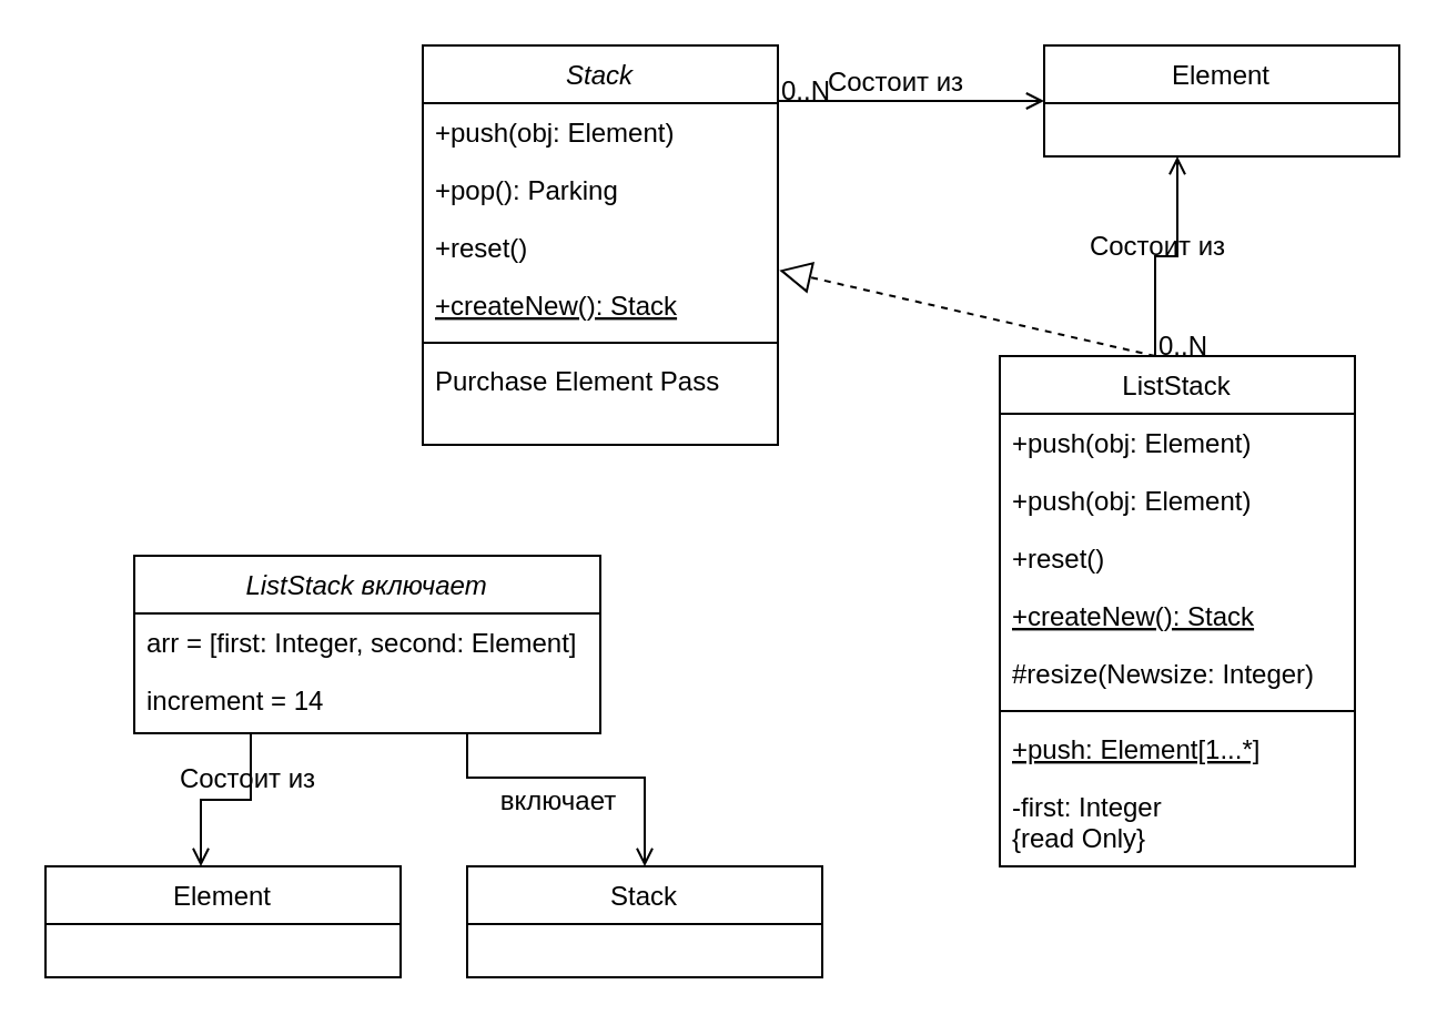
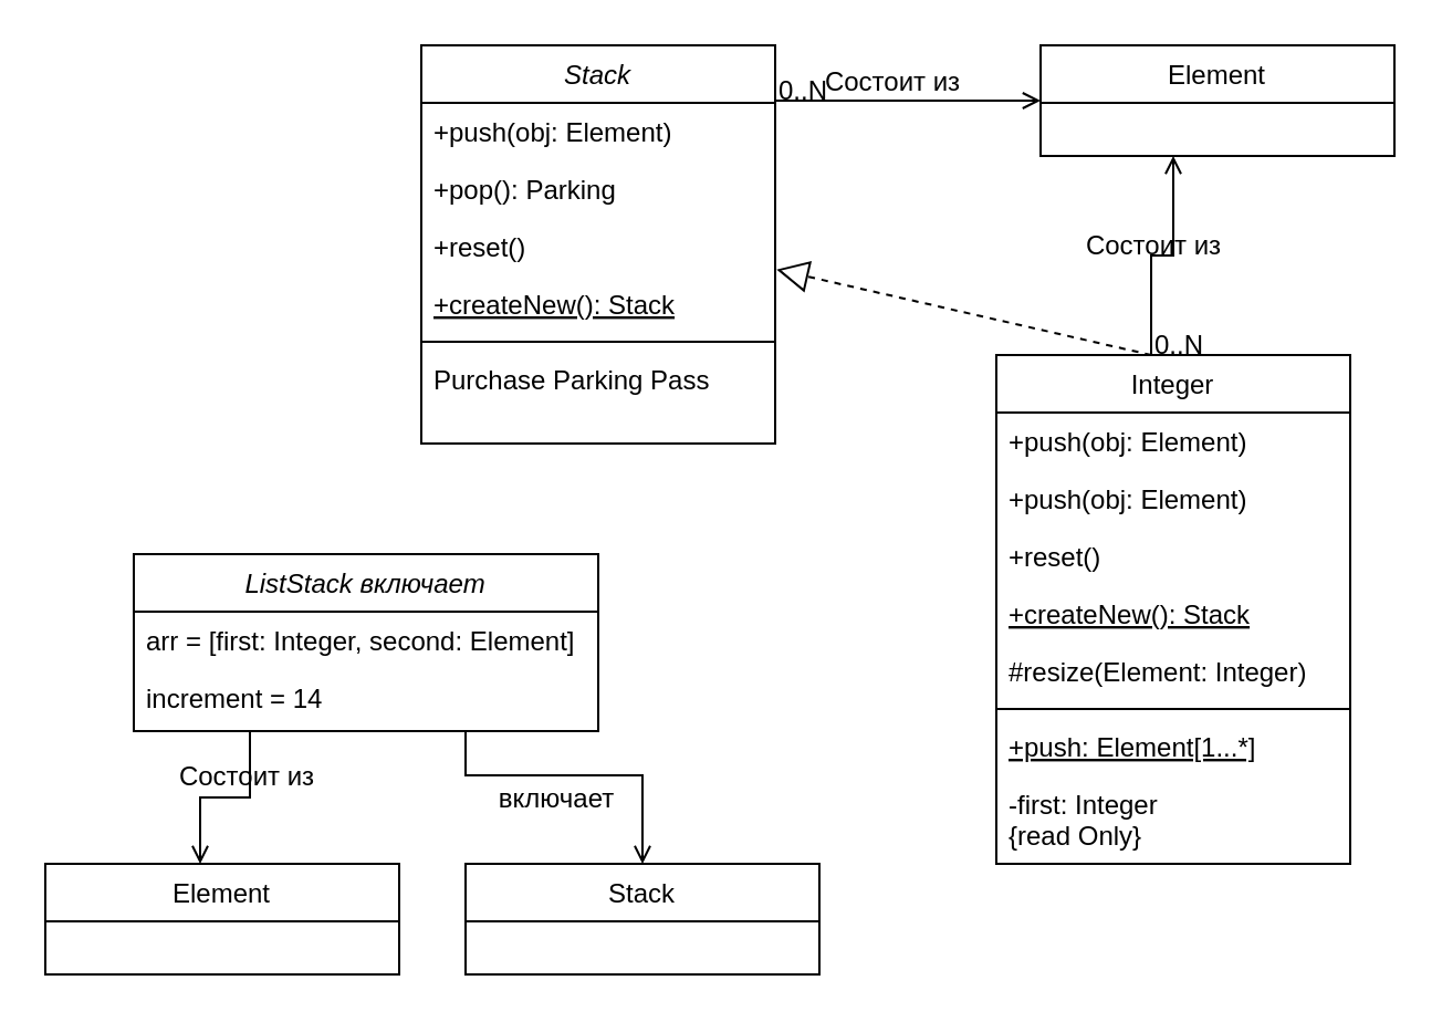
  <mxCell id="0" />
  <mxCell id="1" parent="0" />
  <mxCell id="2" value="Stack" style="swimlane;fontStyle=2;align=center;verticalAlign=top;childLayout=stackLayout;horizontal=1;startSize=26;horizontalStack=0;resizeParent=1;resizeLast=0;collapsible=1;marginBottom=0;rounded=0;shadow=0;strokeWidth=1;" vertex="1" parent="1"><mxGeometry x="190" y="20" width="160" height="180" as="geometry"><mxRectangle x="230" y="140" width="160" height="26" as="alternateBounds" /></mxGeometry></mxCell>
  <mxCell id="3" value="+push(obj: Element)&#10;&#10;" style="text;align=left;verticalAlign=top;spacingLeft=4;spacingRight=4;overflow=hidden;rotatable=0;points=[[0,0.5],[1,0.5]];portConstraint=eastwest;" vertex="1" parent="2"><mxGeometry y="26" width="160" height="26" as="geometry" /></mxCell>
  <mxCell id="4" value="+pop(): Parking" style="text;align=left;verticalAlign=top;spacingLeft=4;spacingRight=4;overflow=hidden;rotatable=0;points=[[0,0.5],[1,0.5]];portConstraint=eastwest;rounded=0;shadow=0;html=0;" vertex="1" parent="2"><mxGeometry y="52" width="160" height="26" as="geometry" /></mxCell>
  <mxCell id="5" value="+reset()" style="text;align=left;verticalAlign=top;spacingLeft=4;spacingRight=4;overflow=hidden;rotatable=0;points=[[0,0.5],[1,0.5]];portConstraint=eastwest;rounded=0;shadow=0;html=0;" vertex="1" parent="2"><mxGeometry y="78" width="160" height="26" as="geometry" /></mxCell>
  <mxCell id="6" value="+createNew(): Stack" style="text;align=left;verticalAlign=top;spacingLeft=4;spacingRight=4;overflow=hidden;rotatable=0;points=[[0,0.5],[1,0.5]];portConstraint=eastwest;fontStyle=4" vertex="1" parent="2"><mxGeometry y="104" width="160" height="26" as="geometry" /></mxCell>
  <mxCell id="7" value="" style="line;html=1;strokeWidth=1;align=left;verticalAlign=middle;spacingTop=-1;spacingLeft=3;spacingRight=3;rotatable=0;labelPosition=right;points=[];portConstraint=eastwest;" vertex="1" parent="2"><mxGeometry y="130" width="160" height="8" as="geometry" /></mxCell>
- <mxCell id="8" value="Purchase Element Pass" style="text;align=left;verticalAlign=top;spacingLeft=4;spacingRight=4;overflow=hidden;rotatable=0;points=[[0,0.5],[1,0.5]];portConstraint=eastwest;" vertex="1" parent="2"><mxGeometry y="138" width="160" height="26" as="geometry" /></mxCell>
- <mxCell id="9" value="ListStack" style="swimlane;fontStyle=0;align=center;verticalAlign=top;childLayout=stackLayout;horizontal=1;startSize=26;horizontalStack=0;resizeParent=1;resizeLast=0;collapsible=1;marginBottom=0;rounded=0;shadow=0;strokeWidth=1;" vertex="1" parent="1"><mxGeometry x="450" y="160" width="160" height="230" as="geometry"><mxRectangle x="130" y="380" width="160" height="26" as="alternateBounds" /></mxGeometry></mxCell>
+ <mxCell id="8" value="Purchase Parking Pass" style="text;align=left;verticalAlign=top;spacingLeft=4;spacingRight=4;overflow=hidden;rotatable=0;points=[[0,0.5],[1,0.5]];portConstraint=eastwest;" vertex="1" parent="2"><mxGeometry y="138" width="160" height="26" as="geometry" /></mxCell>
+ <mxCell id="9" value="Integer" style="swimlane;fontStyle=0;align=center;verticalAlign=top;childLayout=stackLayout;horizontal=1;startSize=26;horizontalStack=0;resizeParent=1;resizeLast=0;collapsible=1;marginBottom=0;rounded=0;shadow=0;strokeWidth=1;" vertex="1" parent="1"><mxGeometry x="450" y="160" width="160" height="230" as="geometry"><mxRectangle x="130" y="380" width="160" height="26" as="alternateBounds" /></mxGeometry></mxCell>
  <mxCell id="10" value="+push(obj: Element)&#10;&#10;" style="text;align=left;verticalAlign=top;spacingLeft=4;spacingRight=4;overflow=hidden;rotatable=0;points=[[0,0.5],[1,0.5]];portConstraint=eastwest;" vertex="1" parent="9"><mxGeometry y="26" width="160" height="26" as="geometry" /></mxCell>
  <mxCell id="11" value="+push(obj: Element)&#10;&#10;" style="text;align=left;verticalAlign=top;spacingLeft=4;spacingRight=4;overflow=hidden;rotatable=0;points=[[0,0.5],[1,0.5]];portConstraint=eastwest;" vertex="1" parent="9"><mxGeometry y="52" width="160" height="26" as="geometry" /></mxCell>
  <mxCell id="12" value="+reset()" style="text;align=left;verticalAlign=top;spacingLeft=4;spacingRight=4;overflow=hidden;rotatable=0;points=[[0,0.5],[1,0.5]];portConstraint=eastwest;" vertex="1" parent="9"><mxGeometry y="78" width="160" height="26" as="geometry" /></mxCell>
  <mxCell id="13" value="+createNew(): Stack" style="text;align=left;verticalAlign=top;spacingLeft=4;spacingRight=4;overflow=hidden;rotatable=0;points=[[0,0.5],[1,0.5]];portConstraint=eastwest;rounded=0;shadow=0;html=0;fontStyle=4" vertex="1" parent="9"><mxGeometry y="104" width="160" height="26" as="geometry" /></mxCell>
- <mxCell id="14" value="#resize(Newsize: Integer)" style="text;align=left;verticalAlign=top;spacingLeft=4;spacingRight=4;overflow=hidden;rotatable=0;points=[[0,0.5],[1,0.5]];portConstraint=eastwest;" vertex="1" parent="9"><mxGeometry y="130" width="160" height="26" as="geometry" /></mxCell>
+ <mxCell id="14" value="#resize(Element: Integer)" style="text;align=left;verticalAlign=top;spacingLeft=4;spacingRight=4;overflow=hidden;rotatable=0;points=[[0,0.5],[1,0.5]];portConstraint=eastwest;" vertex="1" parent="9"><mxGeometry y="130" width="160" height="26" as="geometry" /></mxCell>
  <mxCell id="15" value="" style="line;html=1;strokeWidth=1;align=left;verticalAlign=middle;spacingTop=-1;spacingLeft=3;spacingRight=3;rotatable=0;labelPosition=right;points=[];portConstraint=eastwest;" vertex="1" parent="9"><mxGeometry y="156" width="160" height="8" as="geometry" /></mxCell>
  <mxCell id="16" value="+push: Element[1...*]" style="text;align=left;verticalAlign=top;spacingLeft=4;spacingRight=4;overflow=hidden;rotatable=0;points=[[0,0.5],[1,0.5]];portConstraint=eastwest;fontStyle=4" vertex="1" parent="9"><mxGeometry y="164" width="160" height="26" as="geometry" /></mxCell>
  <mxCell id="17" value="-first: Integer &#10;{read Only}" style="text;align=left;verticalAlign=top;spacingLeft=4;spacingRight=4;overflow=hidden;rotatable=0;points=[[0,0.5],[1,0.5]];portConstraint=eastwest;" vertex="1" parent="9"><mxGeometry y="190" width="160" height="40" as="geometry" /></mxCell>
  <mxCell id="18" value="" style="endArrow=open;shadow=0;strokeWidth=1;rounded=0;endFill=1;edgeStyle=elbowEdgeStyle;elbow=vertical;" edge="1" parent="1" source="2" target="21"><mxGeometry x="0.5" y="41" relative="1" as="geometry"><mxPoint x="350" y="92" as="sourcePoint" /><mxPoint x="480" y="110" as="targetPoint" /><mxPoint x="-40" y="32" as="offset" /></mxGeometry></mxCell>
  <mxCell id="19" value="0..N" style="resizable=0;align=left;verticalAlign=bottom;labelBackgroundColor=none;fontSize=12;" connectable="0" vertex="1" parent="18"><mxGeometry x="-1" relative="1" as="geometry"><mxPoint y="4" as="offset" /></mxGeometry></mxCell>
  <mxCell id="20" value="Состоит из" style="text;html=1;resizable=0;points=[];;align=center;verticalAlign=middle;labelBackgroundColor=none;rounded=0;shadow=0;strokeWidth=1;fontSize=12;" connectable="0" vertex="1" parent="18"><mxGeometry x="0.5" y="49" relative="1" as="geometry"><mxPoint x="-38" y="40" as="offset" /></mxGeometry></mxCell>
  <mxCell id="21" value="Element" style="swimlane;fontStyle=0;align=center;verticalAlign=top;childLayout=stackLayout;horizontal=1;startSize=26;horizontalStack=0;resizeParent=1;resizeLast=0;collapsible=1;marginBottom=0;rounded=0;shadow=0;strokeWidth=1;" vertex="1" parent="1"><mxGeometry x="470" y="20" width="160" height="50" as="geometry"><mxRectangle x="340" y="380" width="170" height="26" as="alternateBounds" /></mxGeometry></mxCell>
  <mxCell id="22" value="" style="endArrow=block;dashed=1;endFill=0;endSize=12;html=1;rounded=0;exitX=0.438;exitY=0;exitDx=0;exitDy=0;exitPerimeter=0;entryX=1.004;entryY=0.897;entryDx=0;entryDy=0;entryPerimeter=0;" edge="1" parent="1" source="9" target="5"><mxGeometry width="160" relative="1" as="geometry"><mxPoint x="290" y="230" as="sourcePoint" /><mxPoint x="450" y="230" as="targetPoint" /></mxGeometry></mxCell>
  <mxCell id="23" value="" style="endArrow=open;shadow=0;strokeWidth=1;rounded=0;endFill=1;edgeStyle=elbowEdgeStyle;elbow=vertical;" edge="1" parent="1"><mxGeometry x="0.5" y="41" relative="1" as="geometry"><mxPoint x="520" y="160" as="sourcePoint" /><mxPoint x="530" y="70" as="targetPoint" /><mxPoint x="-40" y="32" as="offset" /></mxGeometry></mxCell>
  <mxCell id="24" value="0..N" style="resizable=0;align=left;verticalAlign=bottom;labelBackgroundColor=none;fontSize=12;" connectable="0" vertex="1" parent="23"><mxGeometry x="-1" relative="1" as="geometry"><mxPoint y="4" as="offset" /></mxGeometry></mxCell>
  <mxCell id="25" value="Состоит из" style="text;html=1;resizable=0;points=[];;align=center;verticalAlign=middle;labelBackgroundColor=none;rounded=0;shadow=0;strokeWidth=1;fontSize=12;" connectable="0" vertex="1" parent="23"><mxGeometry x="0.5" y="49" relative="1" as="geometry"><mxPoint x="39" y="15" as="offset" /></mxGeometry></mxCell>
  <mxCell id="26" value="ListStack включает" style="swimlane;fontStyle=2;align=center;verticalAlign=top;childLayout=stackLayout;horizontal=1;startSize=26;horizontalStack=0;resizeParent=1;resizeLast=0;collapsible=1;marginBottom=0;rounded=0;shadow=0;strokeWidth=1;" vertex="1" parent="1"><mxGeometry x="60" y="250" width="210" height="80" as="geometry"><mxRectangle x="230" y="140" width="160" height="26" as="alternateBounds" /></mxGeometry></mxCell>
  <mxCell id="27" value="arr = [first: Integer, second: Element]" style="text;align=left;verticalAlign=top;spacingLeft=4;spacingRight=4;overflow=hidden;rotatable=0;points=[[0,0.5],[1,0.5]];portConstraint=eastwest;" vertex="1" parent="26"><mxGeometry y="26" width="210" height="26" as="geometry" /></mxCell>
  <mxCell id="28" value="increment = 14" style="text;align=left;verticalAlign=top;spacingLeft=4;spacingRight=4;overflow=hidden;rotatable=0;points=[[0,0.5],[1,0.5]];portConstraint=eastwest;rounded=0;shadow=0;html=0;" vertex="1" parent="26"><mxGeometry y="52" width="210" height="26" as="geometry" /></mxCell>
  <mxCell id="29" value="" style="endArrow=open;shadow=0;strokeWidth=1;rounded=0;endFill=1;edgeStyle=elbowEdgeStyle;elbow=vertical;exitX=0.25;exitY=1;exitDx=0;exitDy=0;" edge="1" parent="1" source="26"><mxGeometry x="0.5" y="41" relative="1" as="geometry"><mxPoint x="360" y="55" as="sourcePoint" /><mxPoint x="90" y="390" as="targetPoint" /><mxPoint x="-40" y="32" as="offset" /></mxGeometry></mxCell>
  <mxCell id="30" value="Состоит из" style="text;html=1;resizable=0;points=[];;align=center;verticalAlign=middle;labelBackgroundColor=none;rounded=0;shadow=0;strokeWidth=1;fontSize=12;" connectable="0" vertex="1" parent="29"><mxGeometry x="0.5" y="49" relative="1" as="geometry"><mxPoint x="-29" y="-19" as="offset" /></mxGeometry></mxCell>
  <mxCell id="31" value="Element" style="swimlane;fontStyle=0;align=center;verticalAlign=top;childLayout=stackLayout;horizontal=1;startSize=26;horizontalStack=0;resizeParent=1;resizeLast=0;collapsible=1;marginBottom=0;rounded=0;shadow=0;strokeWidth=1;" vertex="1" parent="1"><mxGeometry x="20" y="390" width="160" height="50" as="geometry"><mxRectangle x="340" y="380" width="170" height="26" as="alternateBounds" /></mxGeometry></mxCell>
  <mxCell id="32" value="Stack" style="swimlane;fontStyle=0;align=center;verticalAlign=top;childLayout=stackLayout;horizontal=1;startSize=26;horizontalStack=0;resizeParent=1;resizeLast=0;collapsible=1;marginBottom=0;rounded=0;shadow=0;strokeWidth=1;" vertex="1" parent="1"><mxGeometry x="210" y="390" width="160" height="50" as="geometry"><mxRectangle x="340" y="380" width="170" height="26" as="alternateBounds" /></mxGeometry></mxCell>
  <mxCell id="33" value="" style="endArrow=open;shadow=0;strokeWidth=1;rounded=0;endFill=1;edgeStyle=elbowEdgeStyle;elbow=vertical;entryX=0.5;entryY=0;entryDx=0;entryDy=0;" edge="1" parent="1" target="32"><mxGeometry x="0.5" y="41" relative="1" as="geometry"><mxPoint x="210" y="330" as="sourcePoint" /><mxPoint x="290" y="380" as="targetPoint" /><mxPoint x="-40" y="32" as="offset" /><Array as="points"><mxPoint x="250" y="350" /></Array></mxGeometry></mxCell>
  <mxCell id="34" value="включает" style="text;html=1;resizable=0;points=[];;align=center;verticalAlign=middle;labelBackgroundColor=none;rounded=0;shadow=0;strokeWidth=1;fontSize=12;" connectable="0" vertex="1" parent="33"><mxGeometry x="0.5" y="49" relative="1" as="geometry"><mxPoint x="-89" y="5" as="offset" /></mxGeometry></mxCell>
